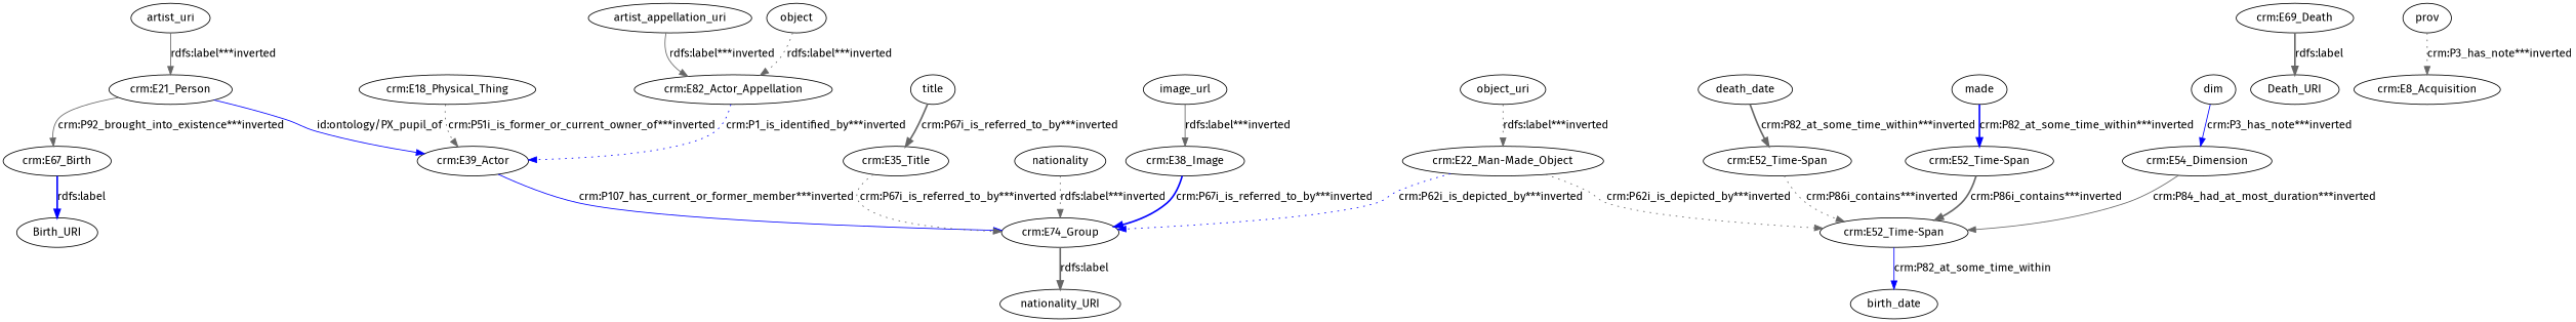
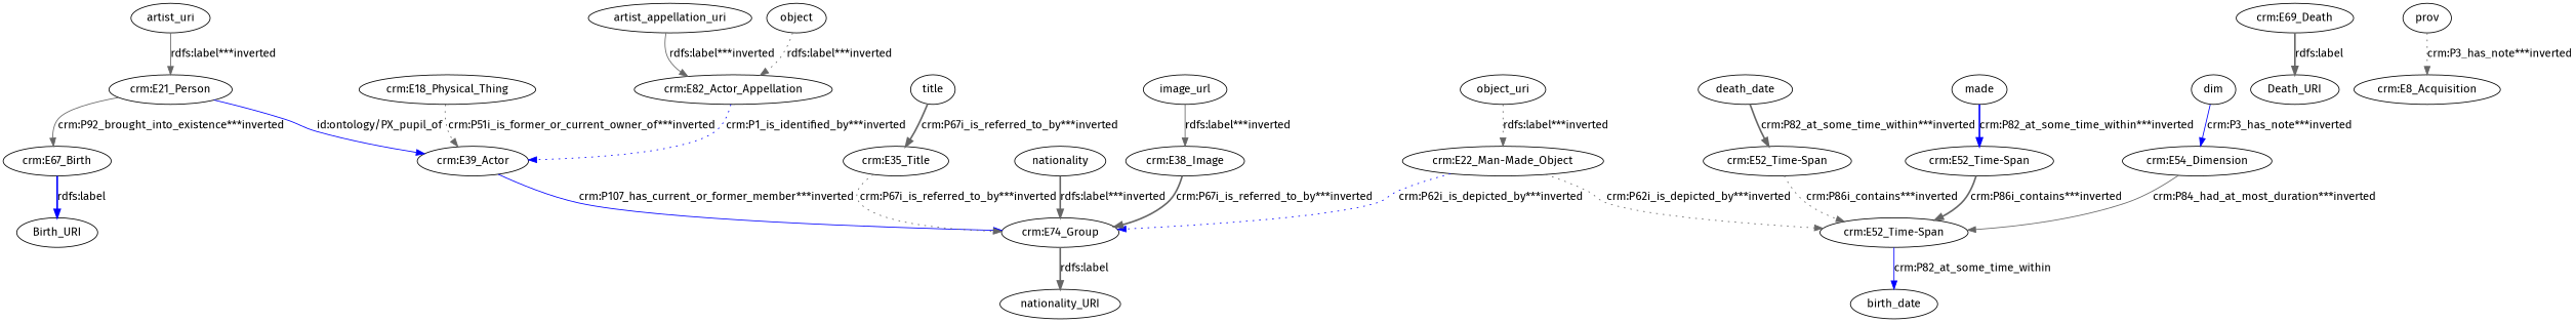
  digraph {
    fontname="Fira Sans"
    node [fontname="Fira Sans" type=attribute_name]
    edge [color=gray40 fontname="Fira Sans" style=dotted type=st_property_uri]
    n1 [label=object]
    n2 [label="crm:E82_Actor_Appellation" type=class_uri]
    n3 [label="crm:E39_Actor" type=class_uri]
    n4 [label="crm:E74_Group" type=class_uri]
    n5 [label=artist_appellation_uri]
    n6 [label=artist_uri]
    n7 [label="crm:E21_Person" type=class_uri]
    n8 [label="crm:E67_Birth" type=class_uri]
    n9 [label=Birth_URI]
    n10 [label="crm:E69_Death" type=class_uri]
    n11 [label=Death_URI]
    n12 [label="crm:E18_Physical_Thing" type=class_uri]
    n13 [label=nationality_URI]
    n14 [label="crm:E22_Man-Made_Object" type=class_uri]
    n15 [label="crm:E52_Time-Span" type=class_uri]
    n16 [label=birth_date]
    n17 [label="crm:E35_Title" type=class_uri]
    n18 [label="crm:E38_Image" type=class_uri]
    n19 [label="crm:E52_Time-Span" type=class_uri]
    n20 [label="crm:E52_Time-Span" type=class_uri]
    n21 [label="crm:E54_Dimension" type=class_uri]
    n22 [label="crm:E8_Acquisition" type=class_uri]
    n23 [label=death_date]
    n24 [label=dim]
    n25 [label=image_url]
    n26 [label=made]
    n27 [label=nationality]
    n28 [label=object_uri]
    n29 [label=prov]
    n30 [label=title]
    n1 -> n2 [label="rdfs:label***inverted"]
    n2 -> n3 [color=blue label="crm:P1_is_identified_by***inverted" type=inherited]
    n3 -> n4 [color=blue label="crm:P107_has_current_or_former_member***inverted" style=solid type=direct_property_uri]
    n4 -> n13 [label="rdfs:label" style=bold]
    n5 -> n2 [label="rdfs:label***inverted" style=solid]
    n6 -> n7 [label="rdfs:label***inverted" style=solid]
    n7 -> n3 [color=blue label="id:ontology/PX_pupil_of" style=solid type=direct_property_uri]
    n7 -> n8 [label="crm:P92_brought_into_existence***inverted" style=solid type=inherited]
    n8 -> n9 [color=blue label="rdfs:label" style=bold]
    n10 -> n11 [label="rdfs:label" style=bold]
    n12 -> n3 [label="crm:P51i_is_former_or_current_owner_of***inverted" type=direct_property_uri]
    n14 -> n4 [color=blue label="crm:P62i_is_depicted_by***inverted" type=inherited]
    n14 -> n15 [label="crm:P62i_is_depicted_by***inverted" type=inherited]
    n15 -> n16 [color=blue label="crm:P82_at_some_time_within" style=solid]
    n17 -> n4 [label="crm:P67i_is_referred_to_by***inverted" type=inherited]
-   n18 -> n4 [color=blue label="crm:P67i_is_referred_to_by***inverted" style=bold type=inherited]
+   n18 -> n4 [label="crm:P67i_is_referred_to_by***inverted" style=bold type=inherited]
    n19 -> n15 [label="crm:P86i_contains***inverted" type=direct_property_uri]
    n20 -> n15 [label="crm:P86i_contains***inverted" style=bold type=direct_property_uri]
    n21 -> n15 [label="crm:P84_had_at_most_duration***inverted" style=solid type=direct_property_uri]
    n23 -> n19 [label="crm:P82_at_some_time_within***inverted" style=bold]
    n24 -> n21 [color=blue label="crm:P3_has_note***inverted" style=solid]
    n25 -> n18 [label="rdfs:label***inverted" style=solid]
    n26 -> n20 [color=blue label="crm:P82_at_some_time_within***inverted" style=bold]
-   n27 -> n4 [label="rdfs:label***inverted"]
+   n27 -> n4 [label="rdfs:label***inverted" style=bold]
    n28 -> n14 [label="rdfs:label***inverted"]
    n29 -> n22 [label="crm:P3_has_note***inverted"]
    n30 -> n17 [label="crm:P67i_is_referred_to_by***inverted" style=bold]
  }
